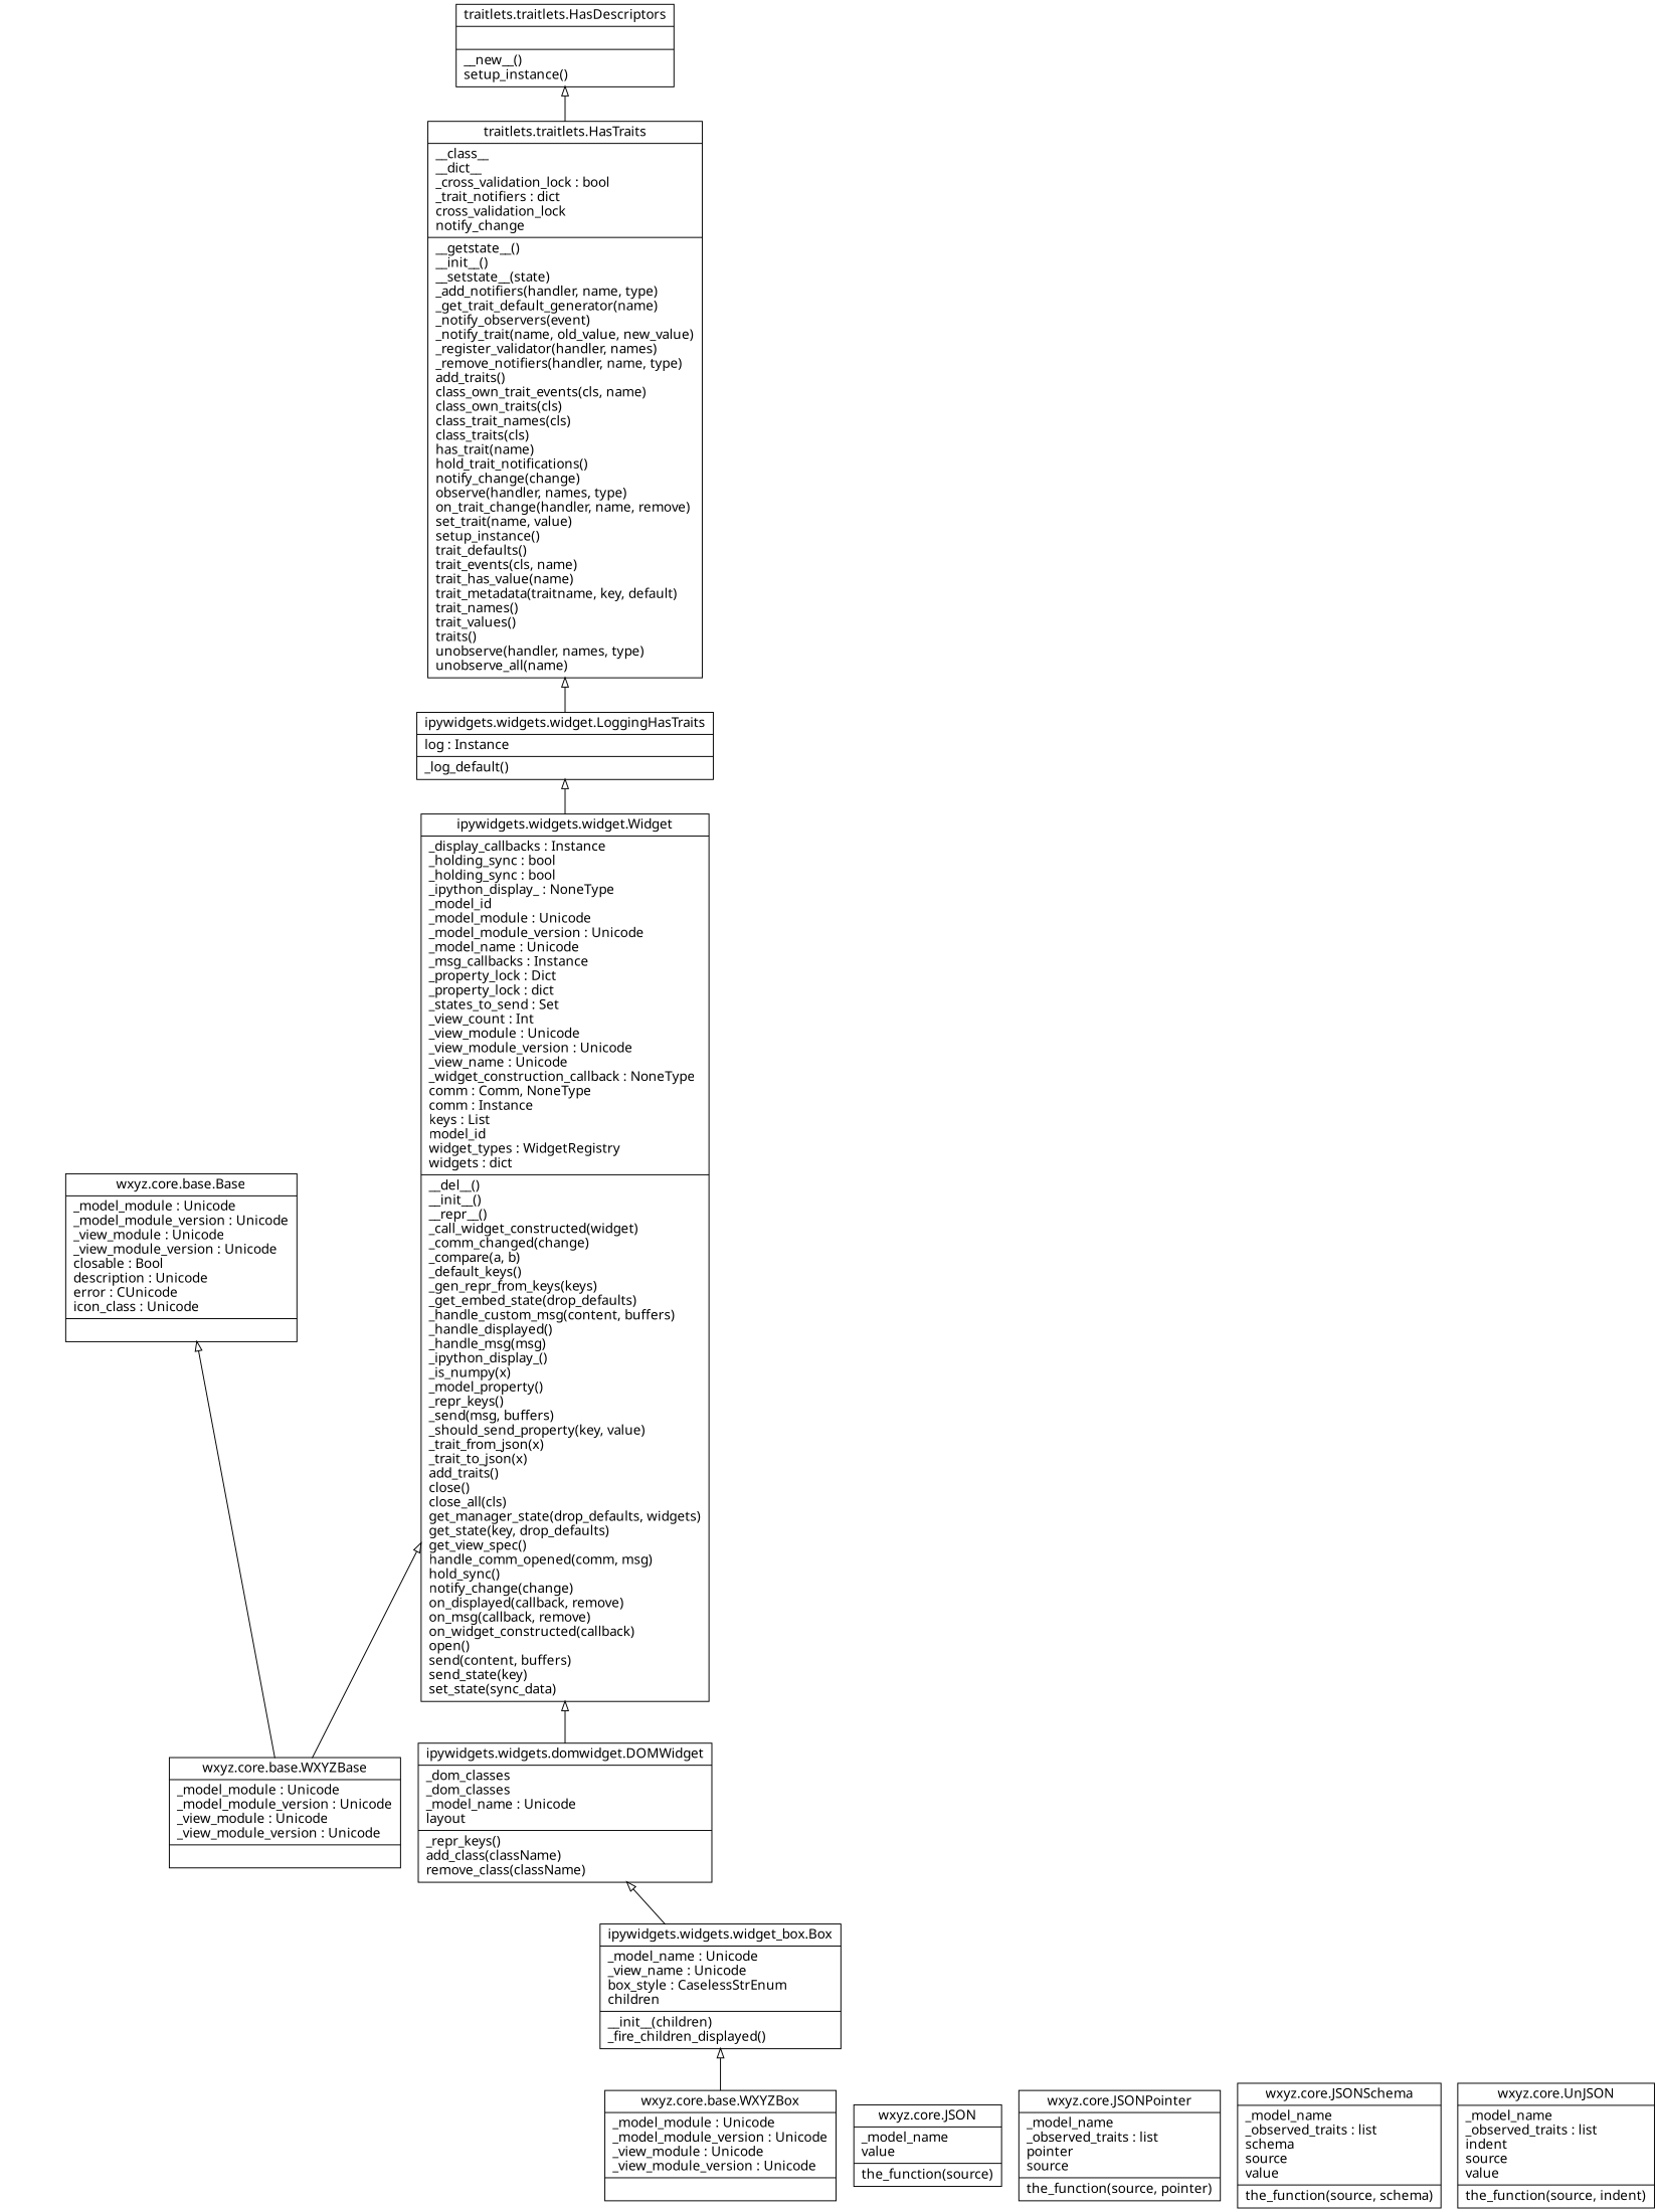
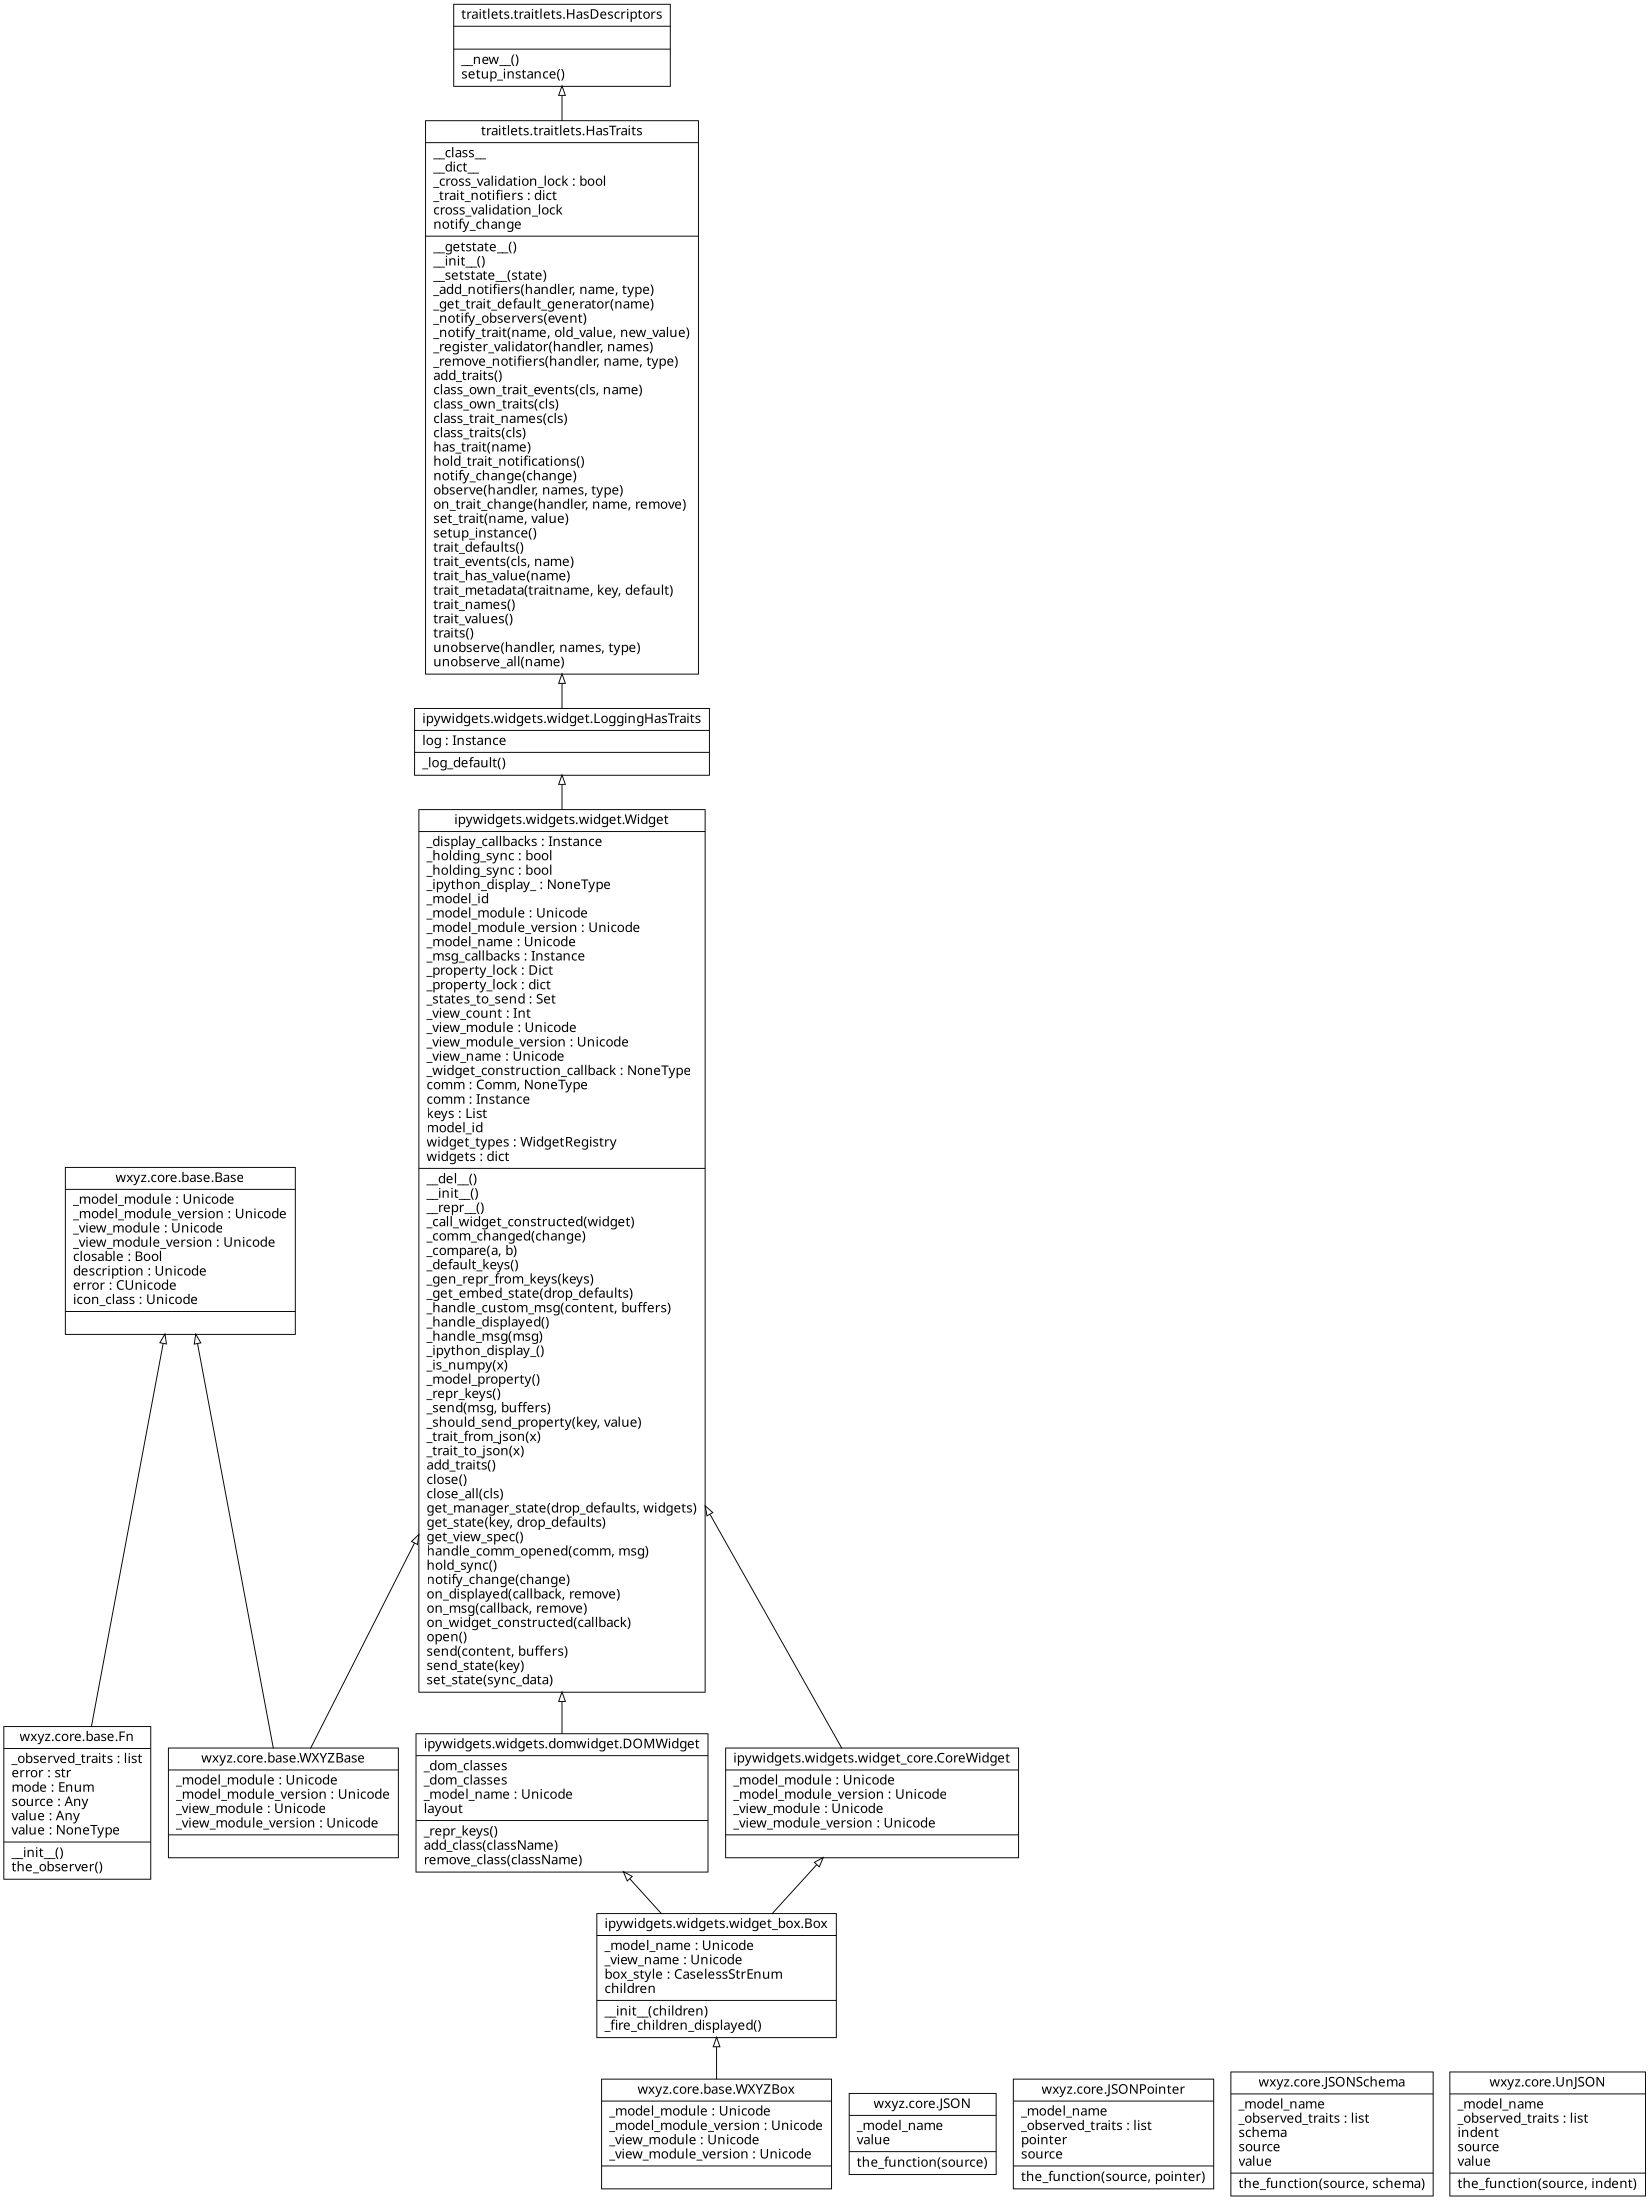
  digraph {
    fontname="sans-serif"
    rankdir=BT
    node [fontname="sans-serif" shape=record]
    edge [arrowhead=empty arrowtail=none fontname="sans-serif"]
    n1 [label="{wxyz.core.base.Base|_model_module : Unicode\l_model_module_version : Unicode\l_view_module : Unicode\l_view_module_version : Unicode\lclosable : Bool\ldescription : Unicode\lerror : CUnicode\licon_class : Unicode\l|}"]
    n2 [label="{wxyz.core.base.WXYZBase|_model_module : Unicode\l_model_module_version : Unicode\l_view_module : Unicode\l_view_module_version : Unicode\l|}"]
    n3 [label="{ipywidgets.widgets.widget.Widget|_display_callbacks : Instance\l_holding_sync : bool\l_holding_sync : bool\l_ipython_display_ : NoneType\l_model_id\l_model_module : Unicode\l_model_module_version : Unicode\l_model_name : Unicode\l_msg_callbacks : Instance\l_property_lock : Dict\l_property_lock : dict\l_states_to_send : Set\l_view_count : Int\l_view_module : Unicode\l_view_module_version : Unicode\l_view_name : Unicode\l_widget_construction_callback : NoneType\lcomm : Comm, NoneType\lcomm : Instance\lkeys : List\lmodel_id\lwidget_types : WidgetRegistry\lwidgets : dict\l|__del__()\l__init__()\l__repr__()\l_call_widget_constructed(widget)\l_comm_changed(change)\l_compare(a, b)\l_default_keys()\l_gen_repr_from_keys(keys)\l_get_embed_state(drop_defaults)\l_handle_custom_msg(content, buffers)\l_handle_displayed()\l_handle_msg(msg)\l_ipython_display_()\l_is_numpy(x)\l_model_property()\l_repr_keys()\l_send(msg, buffers)\l_should_send_property(key, value)\l_trait_from_json(x)\l_trait_to_json(x)\ladd_traits()\lclose()\lclose_all(cls)\lget_manager_state(drop_defaults, widgets)\lget_state(key, drop_defaults)\lget_view_spec()\lhandle_comm_opened(comm, msg)\lhold_sync()\lnotify_change(change)\lon_displayed(callback, remove)\lon_msg(callback, remove)\lon_widget_constructed(callback)\lopen()\lsend(content, buffers)\lsend_state(key)\lset_state(sync_data)\l}"]
+   n4 [label="{wxyz.core.base.Fn|_observed_traits : list\lerror : str\lmode : Enum\lsource : Any\lvalue : Any\lvalue : NoneType\l|__init__()\lthe_observer()\l}"]
    n5 [label="{ipywidgets.widgets.widget.LoggingHasTraits|log : Instance\l|_log_default()\l}"]
    n6 [label="{wxyz.core.base.WXYZBox|_model_module : Unicode\l_model_module_version : Unicode\l_view_module : Unicode\l_view_module_version : Unicode\l|}"]
    n7 [label="{ipywidgets.widgets.widget_box.Box|_model_name : Unicode\l_view_name : Unicode\lbox_style : CaselessStrEnum\lchildren\l|__init__(children)\l_fire_children_displayed()\l}"]
    n8 [label="{ipywidgets.widgets.domwidget.DOMWidget|_dom_classes\l_dom_classes\l_model_name : Unicode\llayout\l|_repr_keys()\ladd_class(className)\lremove_class(className)\l}"]
+   n9 [label="{ipywidgets.widgets.widget_core.CoreWidget|_model_module : Unicode\l_model_module_version : Unicode\l_view_module : Unicode\l_view_module_version : Unicode\l|}"]
    n10 [label="{wxyz.core.JSON|_model_name\lvalue\l|the_function(source)\l}"]
    n11 [label="{wxyz.core.JSONPointer|_model_name\l_observed_traits : list\lpointer\lsource\l|the_function(source, pointer)\l}"]
    n12 [label="{wxyz.core.JSONSchema|_model_name\l_observed_traits : list\lschema\lsource\lvalue\l|the_function(source, schema)\l}"]
    n13 [label="{wxyz.core.UnJSON|_model_name\l_observed_traits : list\lindent\lsource\lvalue\l|the_function(source, indent)\l}"]
    n14 [label="{traitlets.traitlets.HasTraits|__class__\l__dict__\l_cross_validation_lock : bool\l_trait_notifiers : dict\lcross_validation_lock\lnotify_change\l|__getstate__()\l__init__()\l__setstate__(state)\l_add_notifiers(handler, name, type)\l_get_trait_default_generator(name)\l_notify_observers(event)\l_notify_trait(name, old_value, new_value)\l_register_validator(handler, names)\l_remove_notifiers(handler, name, type)\ladd_traits()\lclass_own_trait_events(cls, name)\lclass_own_traits(cls)\lclass_trait_names(cls)\lclass_traits(cls)\lhas_trait(name)\lhold_trait_notifications()\lnotify_change(change)\lobserve(handler, names, type)\lon_trait_change(handler, name, remove)\lset_trait(name, value)\lsetup_instance()\ltrait_defaults()\ltrait_events(cls, name)\ltrait_has_value(name)\ltrait_metadata(traitname, key, default)\ltrait_names()\ltrait_values()\ltraits()\lunobserve(handler, names, type)\lunobserve_all(name)\l}"]
    n15 [label="{traitlets.traitlets.HasDescriptors|\l|__new__()\lsetup_instance()\l}"]
    n2 -> n1
    n2 -> n3
    n3 -> n5
+   n4 -> n1
    n5 -> n14
    n6 -> n7
    n7 -> n8
+   n7 -> n9
    n8 -> n3
+   n9 -> n3
    n14 -> n15
  }
